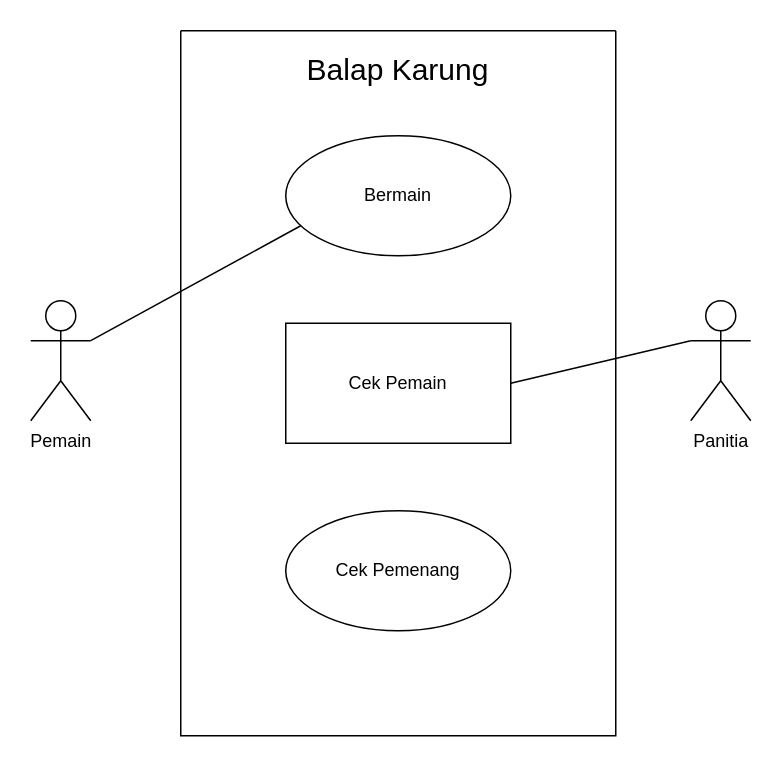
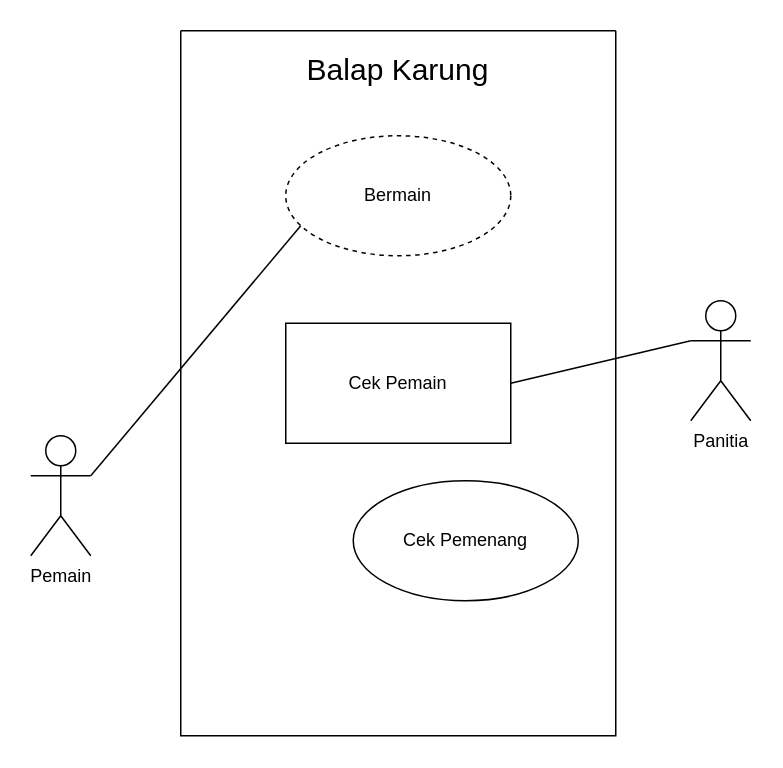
  <mxCell id="0" />
  <mxCell id="1" parent="0" />
  <mxCell id="2" value="" style="swimlane;startSize=0;" vertex="1" parent="1"><mxGeometry x="120" y="20" width="290" height="470" as="geometry"><mxRectangle x="320" y="170" width="50" height="40" as="alternateBounds" /></mxGeometry></mxCell>
  <mxCell id="3" value="Balap Karung" style="text;html=1;strokeColor=none;fillColor=none;align=center;verticalAlign=middle;whiteSpace=wrap;rounded=0;fontSize=20;" vertex="1" parent="2"><mxGeometry x="80" y="10" width="130" height="30" as="geometry" /></mxCell>
- <mxCell id="4" value="Bermain" style="ellipse;whiteSpace=wrap;html=1;" vertex="1" parent="2"><mxGeometry x="70" y="70" width="150" height="80" as="geometry" /></mxCell>
+ <mxCell id="4" value="Bermain" style="ellipse;whiteSpace=wrap;html=1;dashed=1;" vertex="1" parent="2"><mxGeometry x="70" y="70" width="150" height="80" as="geometry" /></mxCell>
  <mxCell id="5" value="" style="endArrow=none;html=1;rounded=0;exitX=1;exitY=0.333;exitDx=0;exitDy=0;exitPerimeter=0;" edge="1" parent="2" source="8"><mxGeometry width="50" height="50" relative="1" as="geometry"><mxPoint x="-40" y="220" as="sourcePoint" /><mxPoint x="80" y="130" as="targetPoint" /></mxGeometry></mxCell>
- <mxCell id="6" value="Cek Pemenang" style="ellipse;whiteSpace=wrap;html=1;" vertex="1" parent="2"><mxGeometry x="70" y="320" width="150" height="80" as="geometry" /></mxCell>
+ <mxCell id="6" value="Cek Pemenang" style="ellipse;whiteSpace=wrap;html=1;" vertex="1" parent="2"><mxGeometry x="115" y="300" width="150" height="80" as="geometry" /></mxCell>
  <mxCell id="7" value="Cek Pemain" style="whiteSpace=wrap;html=1;rounded=0;" vertex="1" parent="2"><mxGeometry x="70" y="195" width="150" height="80" as="geometry" /></mxCell>
- <mxCell id="8" value="Pemain" style="shape=umlActor;verticalLabelPosition=bottom;verticalAlign=top;html=1;outlineConnect=0;" vertex="1" parent="1"><mxGeometry x="20" y="200" width="40" height="80" as="geometry" /></mxCell>
+ <mxCell id="8" value="Pemain" style="shape=umlActor;verticalLabelPosition=bottom;verticalAlign=top;html=1;outlineConnect=0;" vertex="1" parent="1"><mxGeometry x="20" y="290" width="40" height="80" as="geometry" /></mxCell>
  <mxCell id="9" value="Panitia" style="shape=umlActor;verticalLabelPosition=bottom;verticalAlign=top;html=1;outlineConnect=0;" vertex="1" parent="1"><mxGeometry x="460" y="200" width="40" height="80" as="geometry" /></mxCell>
  <mxCell id="10" value="" style="endArrow=none;html=1;rounded=0;exitX=1;exitY=0.5;exitDx=0;exitDy=0;entryX=0;entryY=0.333;entryDx=0;entryDy=0;entryPerimeter=0;" edge="1" parent="1" source="7" target="9"><mxGeometry width="50" height="50" relative="1" as="geometry"><mxPoint x="320" y="297" as="sourcePoint" /><mxPoint x="460" y="220" as="targetPoint" /></mxGeometry></mxCell>
